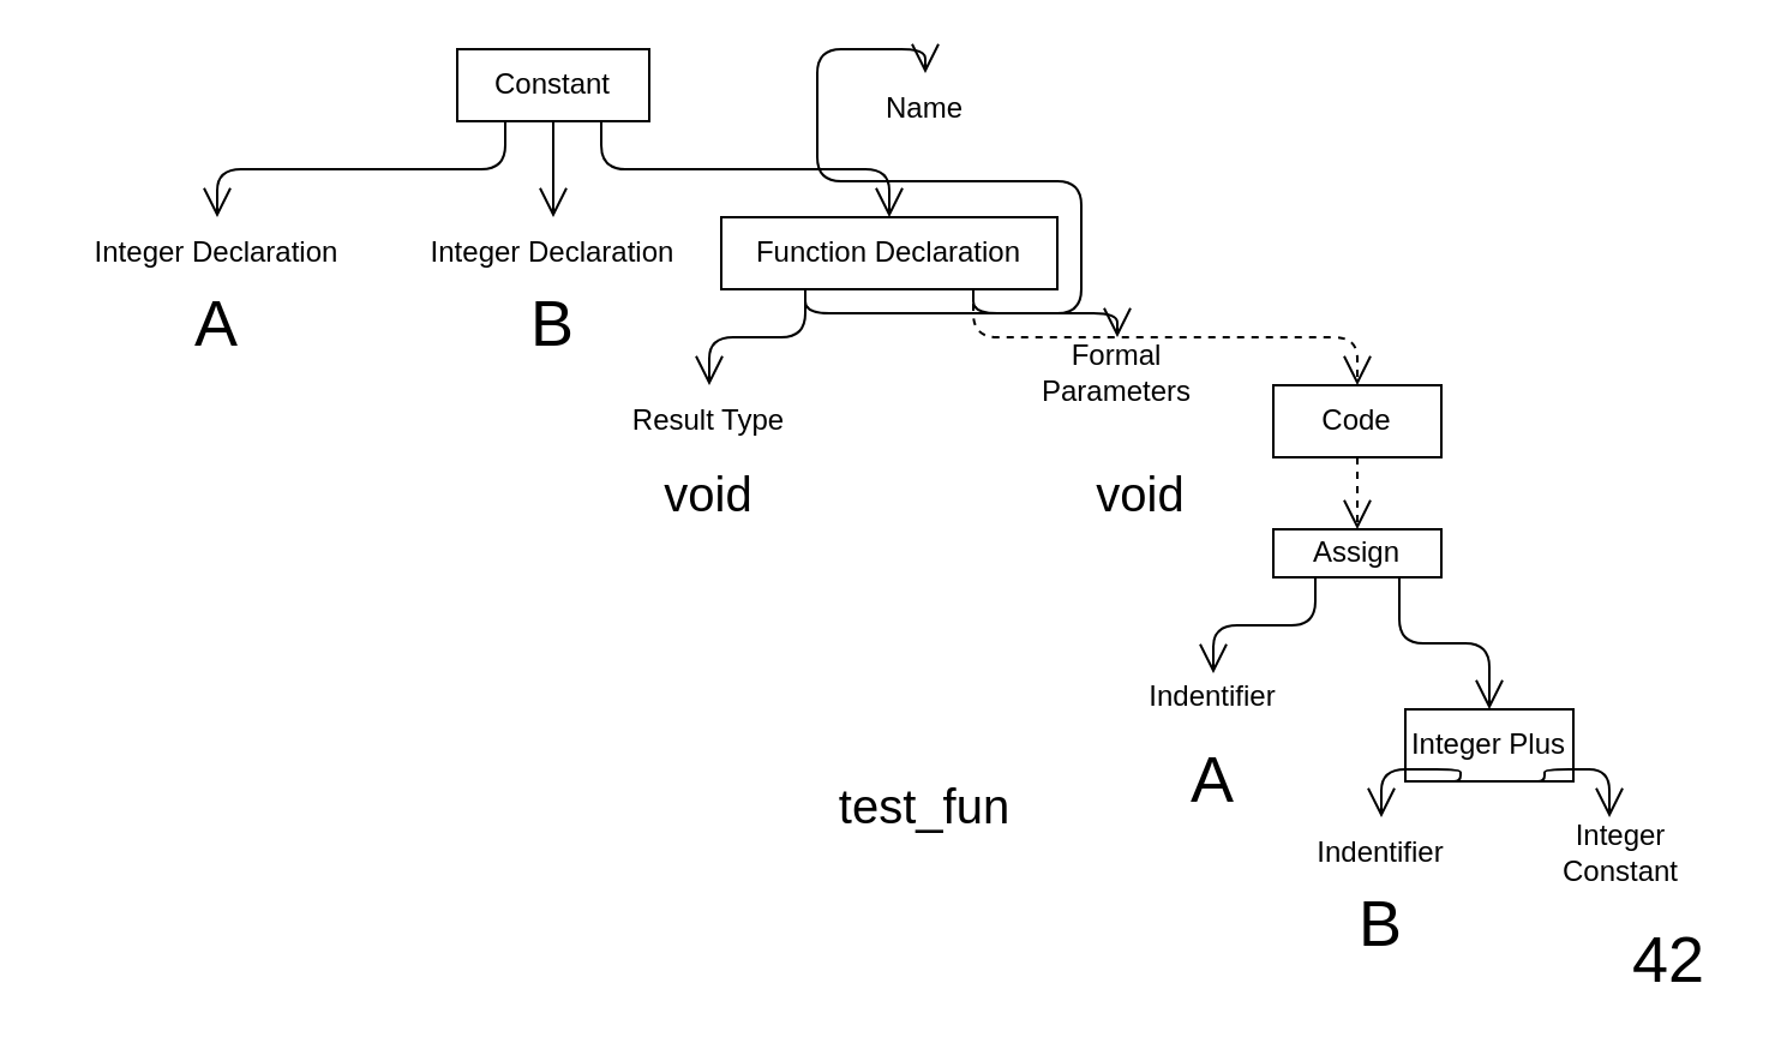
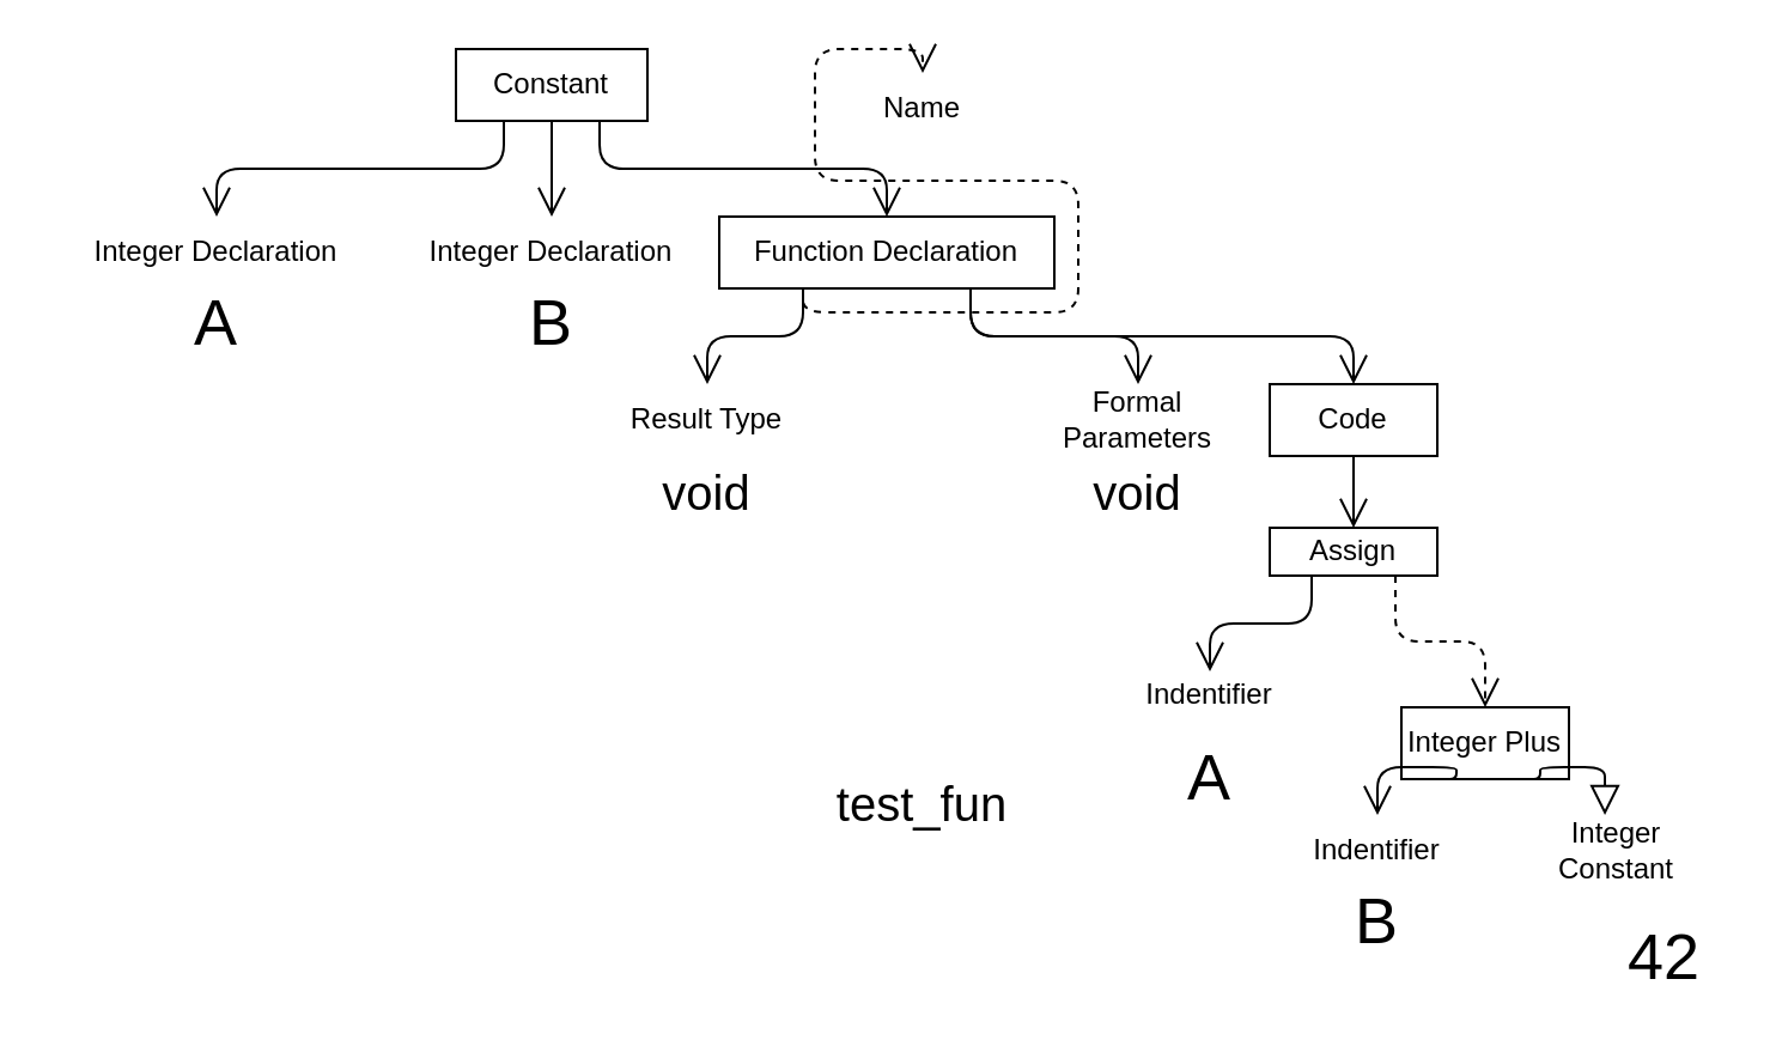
  <mxCell id="0" />
  <mxCell id="1" parent="0" />
  <mxCell id="2" style="edgeStyle=orthogonalEdgeStyle;html=1;exitX=0.25;exitY=1;exitDx=0;exitDy=0;entryX=0.5;entryY=0;entryDx=0;entryDy=0;fontSize=27;endArrow=open;endFill=0;endSize=10;" edge="1" parent="1" source="5" target="6"><mxGeometry relative="1" as="geometry" /></mxCell>
  <mxCell id="3" style="edgeStyle=orthogonalEdgeStyle;html=1;exitX=0.5;exitY=1;exitDx=0;exitDy=0;entryX=0.5;entryY=0;entryDx=0;entryDy=0;fontSize=27;endArrow=open;endFill=0;endSize=10;" edge="1" parent="1" source="5" target="8"><mxGeometry relative="1" as="geometry" /></mxCell>
  <mxCell id="4" style="edgeStyle=orthogonalEdgeStyle;html=1;exitX=0.75;exitY=1;exitDx=0;exitDy=0;entryX=0.5;entryY=0;entryDx=0;entryDy=0;fontSize=27;endArrow=open;endFill=0;endSize=10;" edge="1" parent="1" source="5" target="14"><mxGeometry relative="1" as="geometry" /></mxCell>
  <mxCell id="5" value="Constant" style="text;html=1;fillColor=none;align=center;verticalAlign=middle;whiteSpace=wrap;rounded=0;strokeColor=#000000;" vertex="1" parent="1"><mxGeometry x="190" y="20" width="80" height="30" as="geometry" /></mxCell>
  <mxCell id="6" value="Integer Declaration" style="text;html=1;strokeColor=none;fillColor=none;align=center;verticalAlign=middle;whiteSpace=wrap;rounded=0;" vertex="1" parent="1"><mxGeometry x="20" y="90" width="140" height="30" as="geometry" /></mxCell>
  <mxCell id="7" value="A" style="text;html=1;strokeColor=none;fillColor=none;align=center;verticalAlign=middle;whiteSpace=wrap;rounded=0;fontSize=27;" vertex="1" parent="1"><mxGeometry x="65" y="120" width="50" height="30" as="geometry" /></mxCell>
  <mxCell id="8" value="Integer Declaration" style="text;html=1;fillColor=none;align=center;verticalAlign=middle;whiteSpace=wrap;rounded=0;" vertex="1" parent="1"><mxGeometry x="160" y="90" width="140" height="30" as="geometry" /></mxCell>
  <mxCell id="9" value="B" style="text;html=1;strokeColor=none;fillColor=none;align=center;verticalAlign=middle;whiteSpace=wrap;rounded=0;fontSize=27;" vertex="1" parent="1"><mxGeometry x="205" y="120" width="50" height="30" as="geometry" /></mxCell>
- <mxCell id="10" style="edgeStyle=orthogonalEdgeStyle;html=1;exitX=0.25;exitY=1;exitDx=0;exitDy=0;entryX=0.5;entryY=0;entryDx=0;entryDy=0;fontSize=27;endArrow=open;endFill=0;endSize=10;" edge="1" parent="1" source="14" target="16"><mxGeometry relative="1" as="geometry" /></mxCell>
+ <mxCell id="10" style="edgeStyle=orthogonalEdgeStyle;html=1;exitX=0.25;exitY=1;exitDx=0;exitDy=0;entryX=0.5;entryY=0;entryDx=0;entryDy=0;fontSize=27;endArrow=open;endFill=0;endSize=10;dashed=1;" edge="1" parent="1" source="14" target="16"><mxGeometry relative="1" as="geometry" /></mxCell>
  <mxCell id="11" style="edgeStyle=orthogonalEdgeStyle;html=1;exitX=0.25;exitY=1;exitDx=0;exitDy=0;entryX=0.5;entryY=0;entryDx=0;entryDy=0;fontSize=27;endArrow=open;endFill=0;endSize=10;" edge="1" parent="1" source="14" target="15"><mxGeometry relative="1" as="geometry" /></mxCell>
  <mxCell id="12" style="edgeStyle=orthogonalEdgeStyle;html=1;exitX=0.75;exitY=1;exitDx=0;exitDy=0;entryX=0.5;entryY=0;entryDx=0;entryDy=0;fontSize=27;endArrow=open;endFill=0;endSize=10;" edge="1" parent="1" source="14" target="17"><mxGeometry relative="1" as="geometry" /></mxCell>
- <mxCell id="13" style="edgeStyle=orthogonalEdgeStyle;html=1;exitX=0.75;exitY=1;exitDx=0;exitDy=0;entryX=0.5;entryY=0;entryDx=0;entryDy=0;fontSize=27;endArrow=open;endFill=0;endSize=10;dashed=1;" edge="1" parent="1" source="14" target="19"><mxGeometry relative="1" as="geometry" /></mxCell>
+ <mxCell id="13" style="edgeStyle=orthogonalEdgeStyle;html=1;exitX=0.75;exitY=1;exitDx=0;exitDy=0;entryX=0.5;entryY=0;entryDx=0;entryDy=0;fontSize=27;endArrow=open;endFill=0;endSize=10;" edge="1" parent="1" source="14" target="19"><mxGeometry relative="1" as="geometry" /></mxCell>
  <mxCell id="14" value="Function Declaration" style="text;html=1;fillColor=none;align=center;verticalAlign=middle;whiteSpace=wrap;rounded=0;strokeColor=#000000;" vertex="1" parent="1"><mxGeometry x="300" y="90" width="140" height="30" as="geometry" /></mxCell>
  <mxCell id="15" value="Result Type" style="text;html=1;strokeColor=none;fillColor=none;align=center;verticalAlign=middle;whiteSpace=wrap;rounded=0;" vertex="1" parent="1"><mxGeometry x="260" y="160" width="70" height="30" as="geometry" /></mxCell>
  <mxCell id="16" value="Name" style="text;html=1;strokeColor=none;fillColor=none;align=center;verticalAlign=middle;whiteSpace=wrap;rounded=0;" vertex="1" parent="1"><mxGeometry x="350" y="30" width="70" height="30" as="geometry" /></mxCell>
- <mxCell id="17" value="Formal Parameters" style="text;html=1;strokeColor=none;fillColor=none;align=center;verticalAlign=middle;whiteSpace=wrap;rounded=0;" vertex="1" parent="1"><mxGeometry x="430" y="140" width="70" height="30" as="geometry" /></mxCell>
- <mxCell id="18" style="edgeStyle=orthogonalEdgeStyle;html=1;exitX=0.5;exitY=1;exitDx=0;exitDy=0;entryX=0.5;entryY=0;entryDx=0;entryDy=0;fontSize=27;endArrow=open;endFill=0;endSize=10;dashed=1;" edge="1" parent="1" source="19" target="22"><mxGeometry relative="1" as="geometry" /></mxCell>
+ <mxCell id="17" value="Formal Parameters" style="text;html=1;strokeColor=none;fillColor=none;align=center;verticalAlign=middle;whiteSpace=wrap;rounded=0;" vertex="1" parent="1"><mxGeometry x="440" y="160" width="70" height="30" as="geometry" /></mxCell>
+ <mxCell id="18" style="edgeStyle=orthogonalEdgeStyle;html=1;exitX=0.5;exitY=1;exitDx=0;exitDy=0;entryX=0.5;entryY=0;entryDx=0;entryDy=0;fontSize=27;endArrow=open;endFill=0;endSize=10;" edge="1" parent="1" source="19" target="22"><mxGeometry relative="1" as="geometry" /></mxCell>
  <mxCell id="19" value="Code" style="text;html=1;fillColor=none;align=center;verticalAlign=middle;whiteSpace=wrap;rounded=0;strokeColor=#000000;" vertex="1" parent="1"><mxGeometry x="530" y="160" width="70" height="30" as="geometry" /></mxCell>
  <mxCell id="20" style="edgeStyle=orthogonalEdgeStyle;html=1;exitX=0.25;exitY=1;exitDx=0;exitDy=0;entryX=0.5;entryY=0;entryDx=0;entryDy=0;fontSize=27;endArrow=open;endFill=0;endSize=10;" edge="1" parent="1" source="22" target="26"><mxGeometry relative="1" as="geometry"><Array as="points"><mxPoint x="548" y="260" /><mxPoint x="505" y="260" /></Array></mxGeometry></mxCell>
- <mxCell id="21" style="edgeStyle=orthogonalEdgeStyle;html=1;exitX=0.75;exitY=1;exitDx=0;exitDy=0;entryX=0.5;entryY=0;entryDx=0;entryDy=0;fontSize=27;endArrow=open;endFill=0;endSize=10;" edge="1" parent="1" source="22" target="25"><mxGeometry relative="1" as="geometry" /></mxCell>
+ <mxCell id="21" style="edgeStyle=orthogonalEdgeStyle;html=1;exitX=0.75;exitY=1;exitDx=0;exitDy=0;entryX=0.5;entryY=0;entryDx=0;entryDy=0;fontSize=27;endArrow=open;endFill=0;endSize=10;dashed=1;" edge="1" parent="1" source="22" target="25"><mxGeometry relative="1" as="geometry" /></mxCell>
  <mxCell id="22" value="Assign" style="text;html=1;fillColor=none;align=center;verticalAlign=middle;whiteSpace=wrap;rounded=0;strokeColor=#000000;" vertex="1" parent="1"><mxGeometry x="530" y="220" width="70" height="20" as="geometry" /></mxCell>
  <mxCell id="23" style="edgeStyle=orthogonalEdgeStyle;html=1;exitX=0.25;exitY=1;exitDx=0;exitDy=0;entryX=0.5;entryY=0;entryDx=0;entryDy=0;fontSize=27;endArrow=open;endFill=0;endSize=10;" edge="1" parent="1" source="25" target="27"><mxGeometry relative="1" as="geometry"><Array as="points"><mxPoint x="608" y="320" /><mxPoint x="575" y="320" /></Array></mxGeometry></mxCell>
- <mxCell id="24" style="edgeStyle=orthogonalEdgeStyle;html=1;exitX=0.75;exitY=1;exitDx=0;exitDy=0;entryX=0.429;entryY=0;entryDx=0;entryDy=0;entryPerimeter=0;fontSize=27;endArrow=open;endFill=0;endSize=10;" edge="1" parent="1" source="25" target="28"><mxGeometry relative="1" as="geometry"><Array as="points"><mxPoint x="643" y="320" /><mxPoint x="670" y="320" /></Array></mxGeometry></mxCell>
+ <mxCell id="24" style="edgeStyle=orthogonalEdgeStyle;html=1;exitX=0.75;exitY=1;exitDx=0;exitDy=0;entryX=0.429;entryY=0;entryDx=0;entryDy=0;entryPerimeter=0;fontSize=27;endArrow=block;endFill=0;endSize=10;" edge="1" parent="1" source="25" target="28"><mxGeometry relative="1" as="geometry"><Array as="points"><mxPoint x="643" y="320" /><mxPoint x="670" y="320" /></Array></mxGeometry></mxCell>
  <mxCell id="25" value="Integer Plus" style="text;html=1;fillColor=none;align=center;verticalAlign=middle;whiteSpace=wrap;rounded=0;strokeColor=#000000;" vertex="1" parent="1"><mxGeometry x="585" y="295" width="70" height="30" as="geometry" /></mxCell>
  <mxCell id="26" value="Indentifier" style="text;html=1;strokeColor=none;fillColor=none;align=center;verticalAlign=middle;whiteSpace=wrap;rounded=0;" vertex="1" parent="1"><mxGeometry x="470" y="280" width="70" height="20" as="geometry" /></mxCell>
  <mxCell id="27" value="Indentifier" style="text;html=1;strokeColor=none;fillColor=none;align=center;verticalAlign=middle;whiteSpace=wrap;rounded=0;" vertex="1" parent="1"><mxGeometry x="540" y="340" width="70" height="30" as="geometry" /></mxCell>
  <mxCell id="28" value="Integer Constant" style="text;html=1;strokeColor=none;fillColor=none;align=center;verticalAlign=middle;whiteSpace=wrap;rounded=0;" vertex="1" parent="1"><mxGeometry x="640" y="340" width="70" height="30" as="geometry" /></mxCell>
  <mxCell id="29" value="B" style="text;html=1;strokeColor=none;fillColor=none;align=center;verticalAlign=middle;whiteSpace=wrap;rounded=0;fontSize=27;" vertex="1" parent="1"><mxGeometry x="550" y="370" width="50" height="30" as="geometry" /></mxCell>
  <mxCell id="30" value="A" style="text;html=1;strokeColor=none;fillColor=none;align=center;verticalAlign=middle;whiteSpace=wrap;rounded=0;fontSize=27;" vertex="1" parent="1"><mxGeometry x="480" y="310" width="50" height="30" as="geometry" /></mxCell>
  <mxCell id="31" value="42" style="text;html=1;strokeColor=none;fillColor=none;align=center;verticalAlign=middle;whiteSpace=wrap;rounded=0;fontSize=27;" vertex="1" parent="1"><mxGeometry x="670" y="385" width="50" height="30" as="geometry" /></mxCell>
  <mxCell id="32" value="void" style="text;html=1;strokeColor=none;fillColor=none;align=center;verticalAlign=middle;whiteSpace=wrap;rounded=0;fontSize=20;" vertex="1" parent="1"><mxGeometry x="270" y="190" width="50" height="30" as="geometry" /></mxCell>
  <mxCell id="33" value="test_fun" style="text;html=1;strokeColor=none;fillColor=none;align=center;verticalAlign=middle;whiteSpace=wrap;rounded=0;fontSize=20;" vertex="1" parent="1"><mxGeometry x="360" y="320" width="50" height="30" as="geometry" /></mxCell>
  <mxCell id="34" value="void" style="text;html=1;strokeColor=none;fillColor=none;align=center;verticalAlign=middle;whiteSpace=wrap;rounded=0;fontSize=20;" vertex="1" parent="1"><mxGeometry x="450" y="190" width="50" height="30" as="geometry" /></mxCell>
